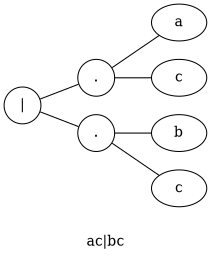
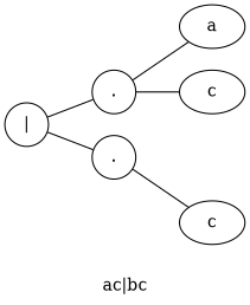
  digraph {
    label="ac|bc"
    rankdir=LR
    edge [dir=none]
    n1 [label=a]
    n2 [label=c]
    n3 [label="." shape=circle]
-   n4 [label=b]
    n5 [label=c]
    n6 [label="." shape=circle]
    n7 [label="|" shape=circle]
    n3 -> n1
    n3 -> n2
-   n6 -> n4
    n6 -> n5
    n7 -> n3
    n7 -> n6
  }
